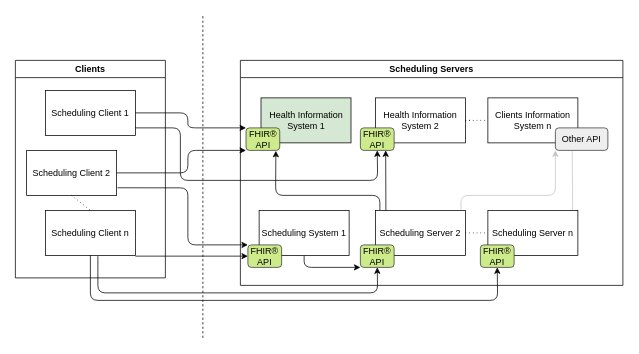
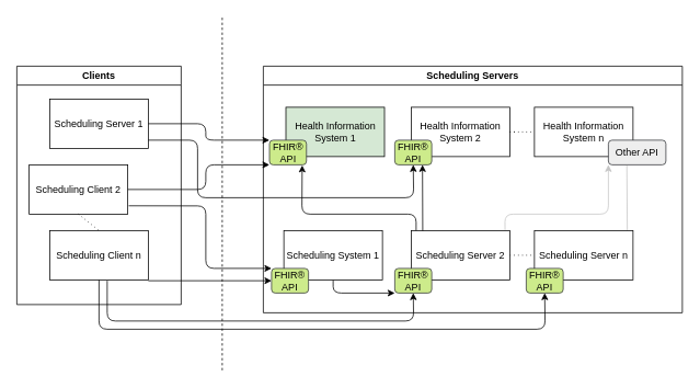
  <mxCell id="0" />
  <mxCell id="1" parent="0" />
  <mxCell id="2" value="Clients" style="swimlane;whiteSpace=wrap;html=1;" parent="1" vertex="1"><mxGeometry x="20" y="80" width="200" height="290" as="geometry"><mxRectangle x="40" y="240" width="80" height="30" as="alternateBounds" /></mxGeometry></mxCell>
- <mxCell id="3" value="Scheduling Client 1" style="rounded=0;whiteSpace=wrap;html=1;" parent="2" vertex="1"><mxGeometry x="40" y="40" width="120" height="60" as="geometry" /></mxCell>
+ <mxCell id="3" value="Scheduling Server 1" style="rounded=0;whiteSpace=wrap;html=1;" parent="2" vertex="1"><mxGeometry x="40" y="40" width="120" height="60" as="geometry" /></mxCell>
  <mxCell id="4" value="Scheduling Client 2" style="rounded=0;whiteSpace=wrap;html=1;" parent="2" vertex="1"><mxGeometry x="15" y="120" width="120" height="60" as="geometry" /></mxCell>
  <mxCell id="5" value="Scheduling Client n" style="rounded=0;whiteSpace=wrap;html=1;" parent="2" vertex="1"><mxGeometry x="40" y="200" width="120" height="60" as="geometry" /></mxCell>
  <mxCell id="6" style="edgeStyle=none;html=1;exitX=0.5;exitY=1;exitDx=0;exitDy=0;entryX=0.5;entryY=0;entryDx=0;entryDy=0;endArrow=none;endFill=0;dashed=1;dashPattern=1 4;" parent="2" source="4" target="5" edge="1"><mxGeometry relative="1" as="geometry" /></mxCell>
  <mxCell id="7" value="" style="endArrow=none;dashed=1;html=1;" parent="1" edge="1"><mxGeometry width="50" height="50" relative="1" as="geometry"><mxPoint x="270" y="450" as="sourcePoint" /><mxPoint x="270" y="20" as="targetPoint" /></mxGeometry></mxCell>
  <mxCell id="8" value="&lt;span style=&quot;color: rgb(0, 0, 0);&quot;&gt;Scheduling Servers&lt;/span&gt;" style="swimlane;whiteSpace=wrap;html=1;" parent="1" vertex="1"><mxGeometry x="320" y="80" width="510" height="300" as="geometry" /></mxCell>
  <mxCell id="9" style="edgeStyle=none;html=1;exitX=1;exitY=0.5;exitDx=0;exitDy=0;entryX=0;entryY=0.5;entryDx=0;entryDy=0;dashed=1;dashPattern=1 4;endArrow=none;endFill=0;" parent="8" edge="1"><mxGeometry relative="1" as="geometry"><mxPoint x="290" y="80" as="sourcePoint" /><mxPoint x="310" y="80" as="targetPoint" /></mxGeometry></mxCell>
  <mxCell id="10" style="edgeStyle=none;html=1;exitX=0.5;exitY=1;exitDx=0;exitDy=0;entryX=0;entryY=1;entryDx=0;entryDy=0;" parent="8" source="13" target="17" edge="1"><mxGeometry relative="1" as="geometry"><Array as="points"><mxPoint x="85" y="276" /></Array></mxGeometry></mxCell>
  <mxCell id="11" style="edgeStyle=none;html=1;exitX=1;exitY=0.5;exitDx=0;exitDy=0;entryX=0;entryY=0.5;entryDx=0;entryDy=0;endArrow=none;endFill=0;dashed=1;dashPattern=1 4;" parent="8" source="16" target="33" edge="1"><mxGeometry relative="1" as="geometry" /></mxCell>
  <mxCell id="12" value="" style="group" parent="8" vertex="1" connectable="0"><mxGeometry x="10" y="200" width="135" height="76" as="geometry" /></mxCell>
  <mxCell id="13" value="Scheduling System 1" style="rounded=0;whiteSpace=wrap;html=1;" parent="12" vertex="1"><mxGeometry x="15" width="120" height="60" as="geometry" /></mxCell>
  <mxCell id="14" value="FHIR® API" style="rounded=1;whiteSpace=wrap;html=1;fillColor=#cdeb8b;strokeColor=#36393d;" parent="12" vertex="1"><mxGeometry y="46" width="45" height="30" as="geometry" /></mxCell>
  <mxCell id="15" value="" style="group" parent="8" vertex="1" connectable="0"><mxGeometry x="160" y="200" width="140" height="76" as="geometry" /></mxCell>
  <mxCell id="16" value="Scheduling Server 2" style="rounded=0;whiteSpace=wrap;html=1;" parent="15" vertex="1"><mxGeometry x="20" width="120" height="60" as="geometry" /></mxCell>
  <mxCell id="17" value="FHIR® API" style="rounded=1;whiteSpace=wrap;html=1;fillColor=#cdeb8b;strokeColor=#36393d;" parent="15" vertex="1"><mxGeometry y="46" width="45" height="30" as="geometry" /></mxCell>
  <mxCell id="18" value="" style="group" parent="8" vertex="1" connectable="0"><mxGeometry x="7.5" y="50" width="140" height="70" as="geometry" /></mxCell>
  <mxCell id="19" value="Health Information System 1" style="rounded=0;whiteSpace=wrap;html=1;fillColor=#d5e8d4;" parent="18" vertex="1"><mxGeometry x="20" width="120" height="60" as="geometry" /></mxCell>
  <mxCell id="20" value="FHIR® API" style="rounded=1;whiteSpace=wrap;html=1;fillColor=#cdeb8b;strokeColor=#36393d;" parent="18" vertex="1"><mxGeometry y="40" width="45" height="30" as="geometry" /></mxCell>
  <mxCell id="21" style="edgeStyle=none;html=1;entryX=0.885;entryY=1.02;entryDx=0;entryDy=0;entryPerimeter=0;exitX=0.05;exitY=-0.003;exitDx=0;exitDy=0;exitPerimeter=0;" parent="8" source="16" target="20" edge="1"><mxGeometry relative="1" as="geometry"><mxPoint x="180" y="200" as="sourcePoint" /><Array as="points"><mxPoint x="186" y="180" /><mxPoint x="47" y="180" /></Array></mxGeometry></mxCell>
  <mxCell id="22" value="" style="group" parent="8" vertex="1" connectable="0"><mxGeometry x="160" y="50" width="140" height="70" as="geometry" /></mxCell>
  <mxCell id="23" value="Health Information System 2" style="rounded=0;whiteSpace=wrap;html=1;" parent="22" vertex="1"><mxGeometry x="20" width="120" height="60" as="geometry" /></mxCell>
  <mxCell id="24" value="FHIR® API" style="rounded=1;whiteSpace=wrap;html=1;fillColor=#cdeb8b;strokeColor=#36393d;" parent="22" vertex="1"><mxGeometry y="40" width="45" height="30" as="geometry" /></mxCell>
  <mxCell id="25" style="edgeStyle=none;html=1;exitX=0.117;exitY=0.004;exitDx=0;exitDy=0;entryX=0.75;entryY=1;entryDx=0;entryDy=0;exitPerimeter=0;" parent="8" source="16" target="24" edge="1"><mxGeometry relative="1" as="geometry" /></mxCell>
  <mxCell id="26" value="" style="group" parent="8" vertex="1" connectable="0"><mxGeometry x="330" y="50" width="160" height="70" as="geometry" /></mxCell>
- <mxCell id="27" value="Clients Information System n" style="rounded=0;whiteSpace=wrap;html=1;" parent="26" vertex="1"><mxGeometry width="120" height="60" as="geometry" /></mxCell>
+ <mxCell id="27" value="Health Information System n" style="rounded=0;whiteSpace=wrap;html=1;" parent="26" vertex="1"><mxGeometry width="120" height="60" as="geometry" /></mxCell>
  <mxCell id="28" value="Other API" style="rounded=1;whiteSpace=wrap;html=1;fillColor=#eeeeee;strokeColor=#36393d;" parent="26" vertex="1"><mxGeometry x="90" y="40" width="70" height="30" as="geometry" /></mxCell>
  <mxCell id="29" style="edgeStyle=none;html=1;exitX=1;exitY=0.5;exitDx=0;exitDy=0;entryX=0;entryY=0.5;entryDx=0;entryDy=0;dashed=1;dashPattern=1 4;endArrow=none;endFill=0;" parent="8" source="23" target="27" edge="1"><mxGeometry relative="1" as="geometry" /></mxCell>
  <mxCell id="30" style="edgeStyle=none;html=1;entryX=0.321;entryY=1.031;entryDx=0;entryDy=0;entryPerimeter=0;exitX=0.942;exitY=0.002;exitDx=0;exitDy=0;strokeColor=#C4C4C4;exitPerimeter=0;endArrow=none;" parent="8" source="33" target="28" edge="1"><mxGeometry relative="1" as="geometry"><Array as="points" /></mxGeometry></mxCell>
  <mxCell id="31" style="edgeStyle=none;html=1;entryX=0;entryY=1;entryDx=0;entryDy=0;exitX=0.952;exitY=-0.011;exitDx=0;exitDy=0;strokeColor=#C4C4C4;exitPerimeter=0;" parent="8" source="16" target="28" edge="1"><mxGeometry relative="1" as="geometry"><Array as="points"><mxPoint x="294" y="180" /><mxPoint x="420" y="180" /></Array></mxGeometry></mxCell>
  <mxCell id="32" value="" style="group" parent="8" vertex="1" connectable="0"><mxGeometry x="320" y="200" width="130" height="76" as="geometry" /></mxCell>
  <mxCell id="33" value="Scheduling Server n" style="rounded=0;whiteSpace=wrap;html=1;" parent="32" vertex="1"><mxGeometry x="10" width="120" height="60" as="geometry" /></mxCell>
  <mxCell id="34" value="FHIR® API" style="rounded=1;whiteSpace=wrap;html=1;fillColor=#cdeb8b;strokeColor=#36393d;" parent="32" vertex="1"><mxGeometry y="46" width="45" height="30" as="geometry" /></mxCell>
  <mxCell id="35" style="edgeStyle=none;html=1;entryX=0;entryY=0;entryDx=0;entryDy=0;" edge="1" parent="1" source="3" target="20"><mxGeometry relative="1" as="geometry"><Array as="points"><mxPoint x="250" y="150" /><mxPoint x="250" y="170" /></Array></mxGeometry></mxCell>
  <mxCell id="36" style="edgeStyle=none;html=1;entryX=0;entryY=1;entryDx=0;entryDy=0;" edge="1" parent="1" source="4" target="20"><mxGeometry relative="1" as="geometry"><Array as="points"><mxPoint x="250" y="230" /><mxPoint x="250" y="200" /></Array></mxGeometry></mxCell>
  <mxCell id="37" style="edgeStyle=none;html=1;entryX=0;entryY=0.5;entryDx=0;entryDy=0;" edge="1" parent="1" target="14"><mxGeometry relative="1" as="geometry"><mxPoint x="180" y="341" as="sourcePoint" /><mxPoint x="320" y="326" as="targetPoint" /></mxGeometry></mxCell>
  <mxCell id="38" style="edgeStyle=none;html=1;entryX=0.5;entryY=1;entryDx=0;entryDy=0;" edge="1" parent="1" source="5" target="34"><mxGeometry relative="1" as="geometry"><Array as="points"><mxPoint x="120" y="400" /><mxPoint x="663" y="400" /></Array></mxGeometry></mxCell>
  <mxCell id="39" style="edgeStyle=none;html=1;entryX=0.5;entryY=1;entryDx=0;entryDy=0;" edge="1" parent="1" target="17"><mxGeometry relative="1" as="geometry"><mxPoint x="130" y="341" as="sourcePoint" /><Array as="points"><mxPoint x="130" y="390" /><mxPoint x="503" y="390" /></Array></mxGeometry></mxCell>
  <mxCell id="40" style="edgeStyle=none;html=1;entryX=0;entryY=0;entryDx=0;entryDy=0;exitX=1.01;exitY=0.831;exitDx=0;exitDy=0;exitPerimeter=0;" edge="1" parent="1" source="4" target="14"><mxGeometry relative="1" as="geometry"><Array as="points"><mxPoint x="250" y="250" /><mxPoint x="250" y="326" /></Array></mxGeometry></mxCell>
  <mxCell id="41" style="edgeStyle=none;html=1;entryX=0.5;entryY=1;entryDx=0;entryDy=0;" edge="1" parent="1" target="24"><mxGeometry relative="1" as="geometry"><mxPoint x="180" y="170" as="sourcePoint" /><Array as="points"><mxPoint x="240" y="170" /><mxPoint x="240" y="240" /><mxPoint x="503" y="240" /></Array></mxGeometry></mxCell>
